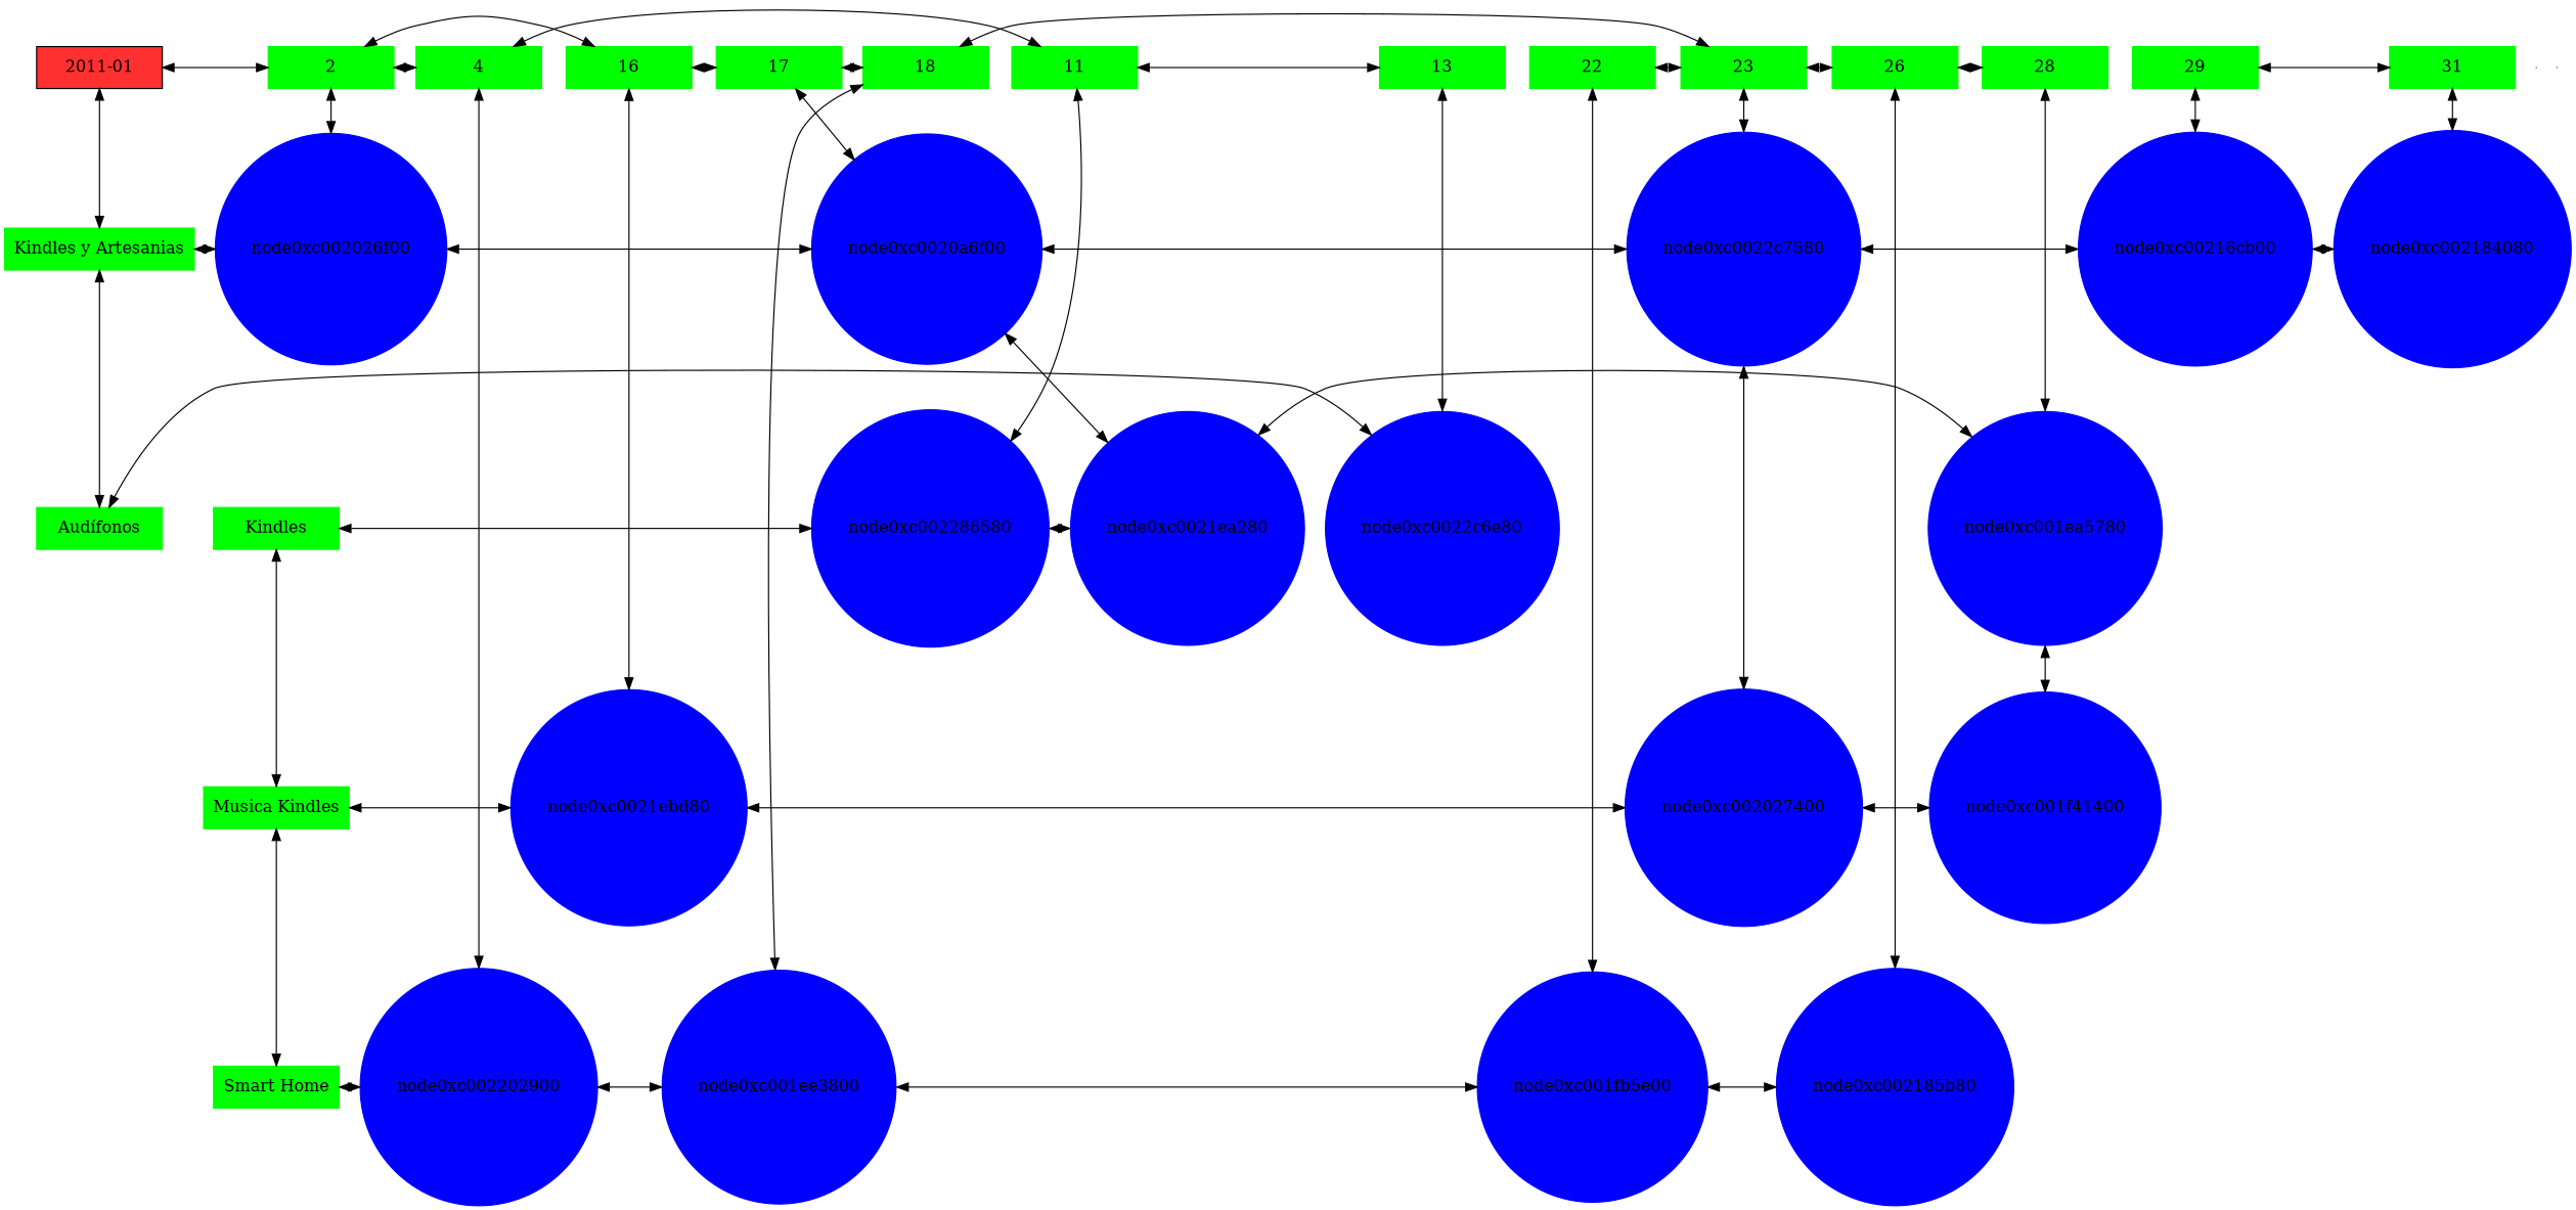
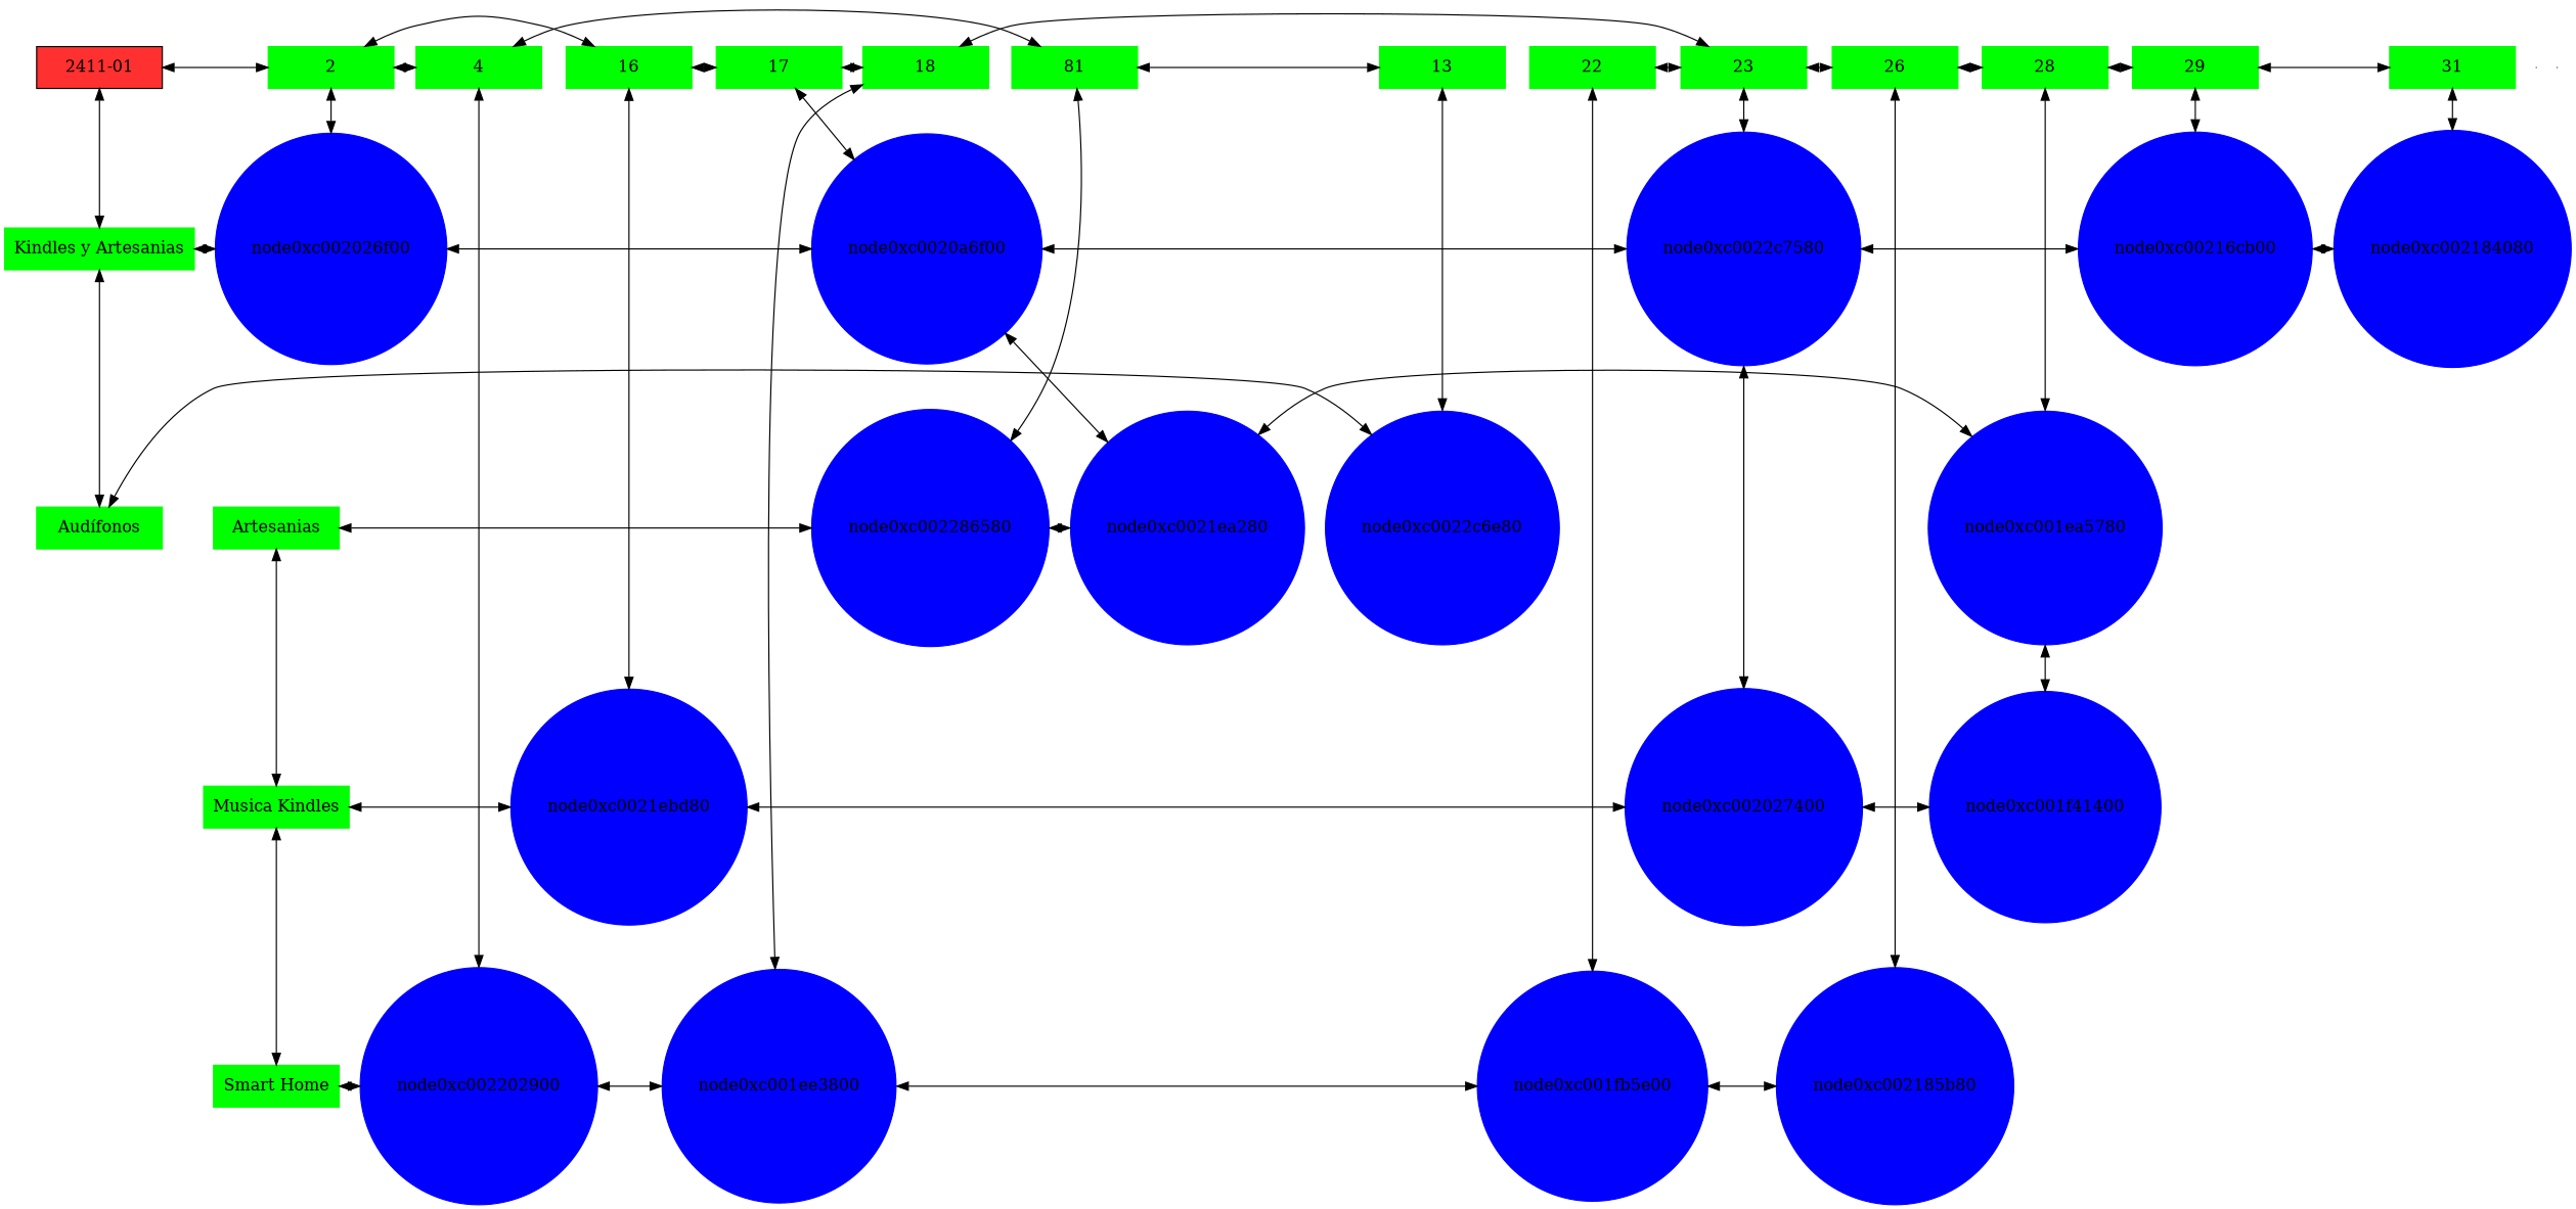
  digraph {
    node [group=1 shape=box style=filled color=green]
    edge [dir=both]
-   n1 [fillcolor=firebrick1 label="2011-01" width=1.5 color=""]
+   n1 [fillcolor=firebrick1 label="2411-01" width=1.5 color=""]
    n2 [group=2 label=2 width=1.5]
    n3 [group=7 label=4 width=1.5]
-   n4 [group=11 label=11 width=1.5]
+   n4 [group=11 label=81 width=1.5]
    n5 [group=13 label=13 width=1.5]
    n6 [group=16 label=16 width=1.5]
    n7 [group=17 label=17 width=1.5]
    n8 [group=18 label=18 width=1.5]
    n9 [group=22 label=22 width=1.5]
    n10 [group=23 label=23 width=1.5]
    n11 [label="Audífonos" width=1.5]
    node0xc0022c6e80 [color=blue group=13 shape=circle width=0.5]
    n13 [group=26 label=26 width=1.5]
    n14 [group=28 label=28 width=1.5]
    n15 [group=29 label=29 width=1.5]
    n16 [group=31 label=31 width=1.5]
    n17 [label="Kindles y Artesanias" width=1.5]
    node0xc002026f00 [color=blue group=2 shape=circle width=0.5]
    node0xc0020a6f00 [color=blue group=17 shape=circle width=0.5]
    node0xc0022c7580 [color=blue group=23 shape=circle width=0.5]
    node0xc00216cb00 [color=blue group=29 shape=circle width=0.5]
    node0xc002184080 [color=blue group=31 shape=circle width=0.5]
-   n23 [label=Kindles width=1.5]
+   n23 [label=Artesanias width=1.5]
    node0xc002286580 [color=blue group=11 shape=circle width=0.5]
    node0xc0021ea280 [color=blue group=17 shape=circle width=0.5]
    node0xc001ea5780 [color=blue group=28 shape=circle width=0.5]
    n27 [label="Musica Kindles" width=1.5]
    node0xc0021ebd80 [color=blue group=16 shape=circle width=0.5]
    node0xc002027400 [color=blue group=23 shape=circle width=0.5]
    node0xc001f41400 [color=blue group=28 shape=circle width=0.5]
    n31 [label="Smart Home" width=1.5]
    node0xc002202900 [color=blue group=7 shape=circle width=0.5]
    node0xc001ee3800 [color=blue group=18 shape=circle width=0.5]
    node0xc001fb5e00 [color=blue group=22 shape=circle width=0.5]
    node0xc002185b80 [color=blue group=26 shape=circle width=0.5]
    e0 [shape=point width=0 group="" style="" color=""]
    e1 [shape=point width=0 group="" style="" color=""]
    subgraph sub_1 {
      rank=same
      n1
      n2
    }
    subgraph sub_2 {
      rank=same
      n2
      n3
    }
    subgraph sub_3 {
      rank=same
      n3
      n4
    }
    subgraph sub_4 {
      rank=same
      n4
      n5
    }
    subgraph sub_5 {
      rank=same
      n5
      n6
    }
    subgraph sub_6 {
      rank=same
      n6
      n7
    }
    subgraph sub_7 {
      rank=same
      n7
      n8
    }
    subgraph sub_8 {
      rank=same
      n8
      n9
    }
    subgraph sub_9 {
      rank=same
      n9
      n10
    }
    subgraph sub_10 {
      rank=same
      n11
      node0xc0022c6e80
    }
    subgraph sub_11 {
      rank=same
      n10
      n13
    }
    subgraph sub_12 {
      rank=same
      n13
      n14
    }
    subgraph sub_13 {
      rank=same
      n14
      n15
    }
    subgraph sub_14 {
      rank=same
      n15
      n16
    }
    subgraph sub_15 {
      rank=same
      n17
      node0xc002026f00
    }
    subgraph sub_16 {
      rank=same
      node0xc002026f00
      node0xc0020a6f00
    }
    subgraph sub_17 {
      rank=same
      node0xc0020a6f00
      node0xc0022c7580
    }
    subgraph sub_18 {
      rank=same
      node0xc0022c7580
      node0xc00216cb00
    }
    subgraph sub_19 {
      rank=same
      node0xc00216cb00
      node0xc002184080
    }
    subgraph sub_20 {
      rank=same
      n23
      node0xc002286580
    }
    subgraph sub_21 {
      rank=same
      node0xc002286580
      node0xc0021ea280
    }
    subgraph sub_22 {
      rank=same
      node0xc0021ea280
      node0xc001ea5780
    }
    subgraph sub_23 {
      rank=same
      n27
      node0xc0021ebd80
    }
    subgraph sub_24 {
      rank=same
      node0xc0021ebd80
      node0xc002027400
    }
    subgraph sub_25 {
      rank=same
      node0xc002027400
      node0xc001f41400
    }
    subgraph sub_26 {
      rank=same
      n31
      node0xc002202900
    }
    subgraph sub_27 {
      rank=same
      node0xc002202900
      node0xc001ee3800
    }
    subgraph sub_28 {
      rank=same
      node0xc001ee3800
      node0xc001fb5e00
    }
    subgraph sub_29 {
      rank=same
      node0xc001fb5e00
      node0xc002185b80
    }
    n1 -> n2
    n1 -> n17
    n2 -> n3
    n2 -> n6
    n2 -> node0xc002026f00
    n3 -> n4
    n3 -> node0xc002202900
    n4 -> n5
    n4 -> node0xc002286580
    n5 -> node0xc0022c6e80
    n6 -> n7
    n6 -> node0xc0021ebd80
    n7 -> n8
    n7 -> node0xc0020a6f00
    n8 -> n10
    n8 -> node0xc001ee3800
    n9 -> n10
    n9 -> node0xc001fb5e00
    n10 -> n13
    n10 -> node0xc0022c7580
    n11 -> node0xc0022c6e80
    n13 -> n14
    n13 -> node0xc002185b80
+   n14 -> n15
    n14 -> node0xc001ea5780
    n15 -> n16
    n15 -> node0xc00216cb00
    n16 -> node0xc002184080
    n17 -> n11
    n17 -> node0xc002026f00
    node0xc002026f00 -> node0xc0020a6f00
    node0xc0020a6f00 -> node0xc0022c7580
    node0xc0020a6f00 -> node0xc0021ea280
    node0xc0022c7580 -> node0xc00216cb00
    node0xc0022c7580 -> node0xc002027400
    node0xc00216cb00 -> node0xc002184080
    n23 -> node0xc002286580
    n23 -> n27
    node0xc002286580 -> node0xc0021ea280
    node0xc0021ea280 -> node0xc001ea5780
    node0xc001ea5780 -> node0xc001f41400
    n27 -> node0xc0021ebd80
    n27 -> n31
    node0xc0021ebd80 -> node0xc002027400
    node0xc002027400 -> node0xc001f41400
    n31 -> node0xc002202900
    node0xc002202900 -> node0xc001ee3800
    node0xc001ee3800 -> node0xc001fb5e00
    node0xc001fb5e00 -> node0xc002185b80
  }
